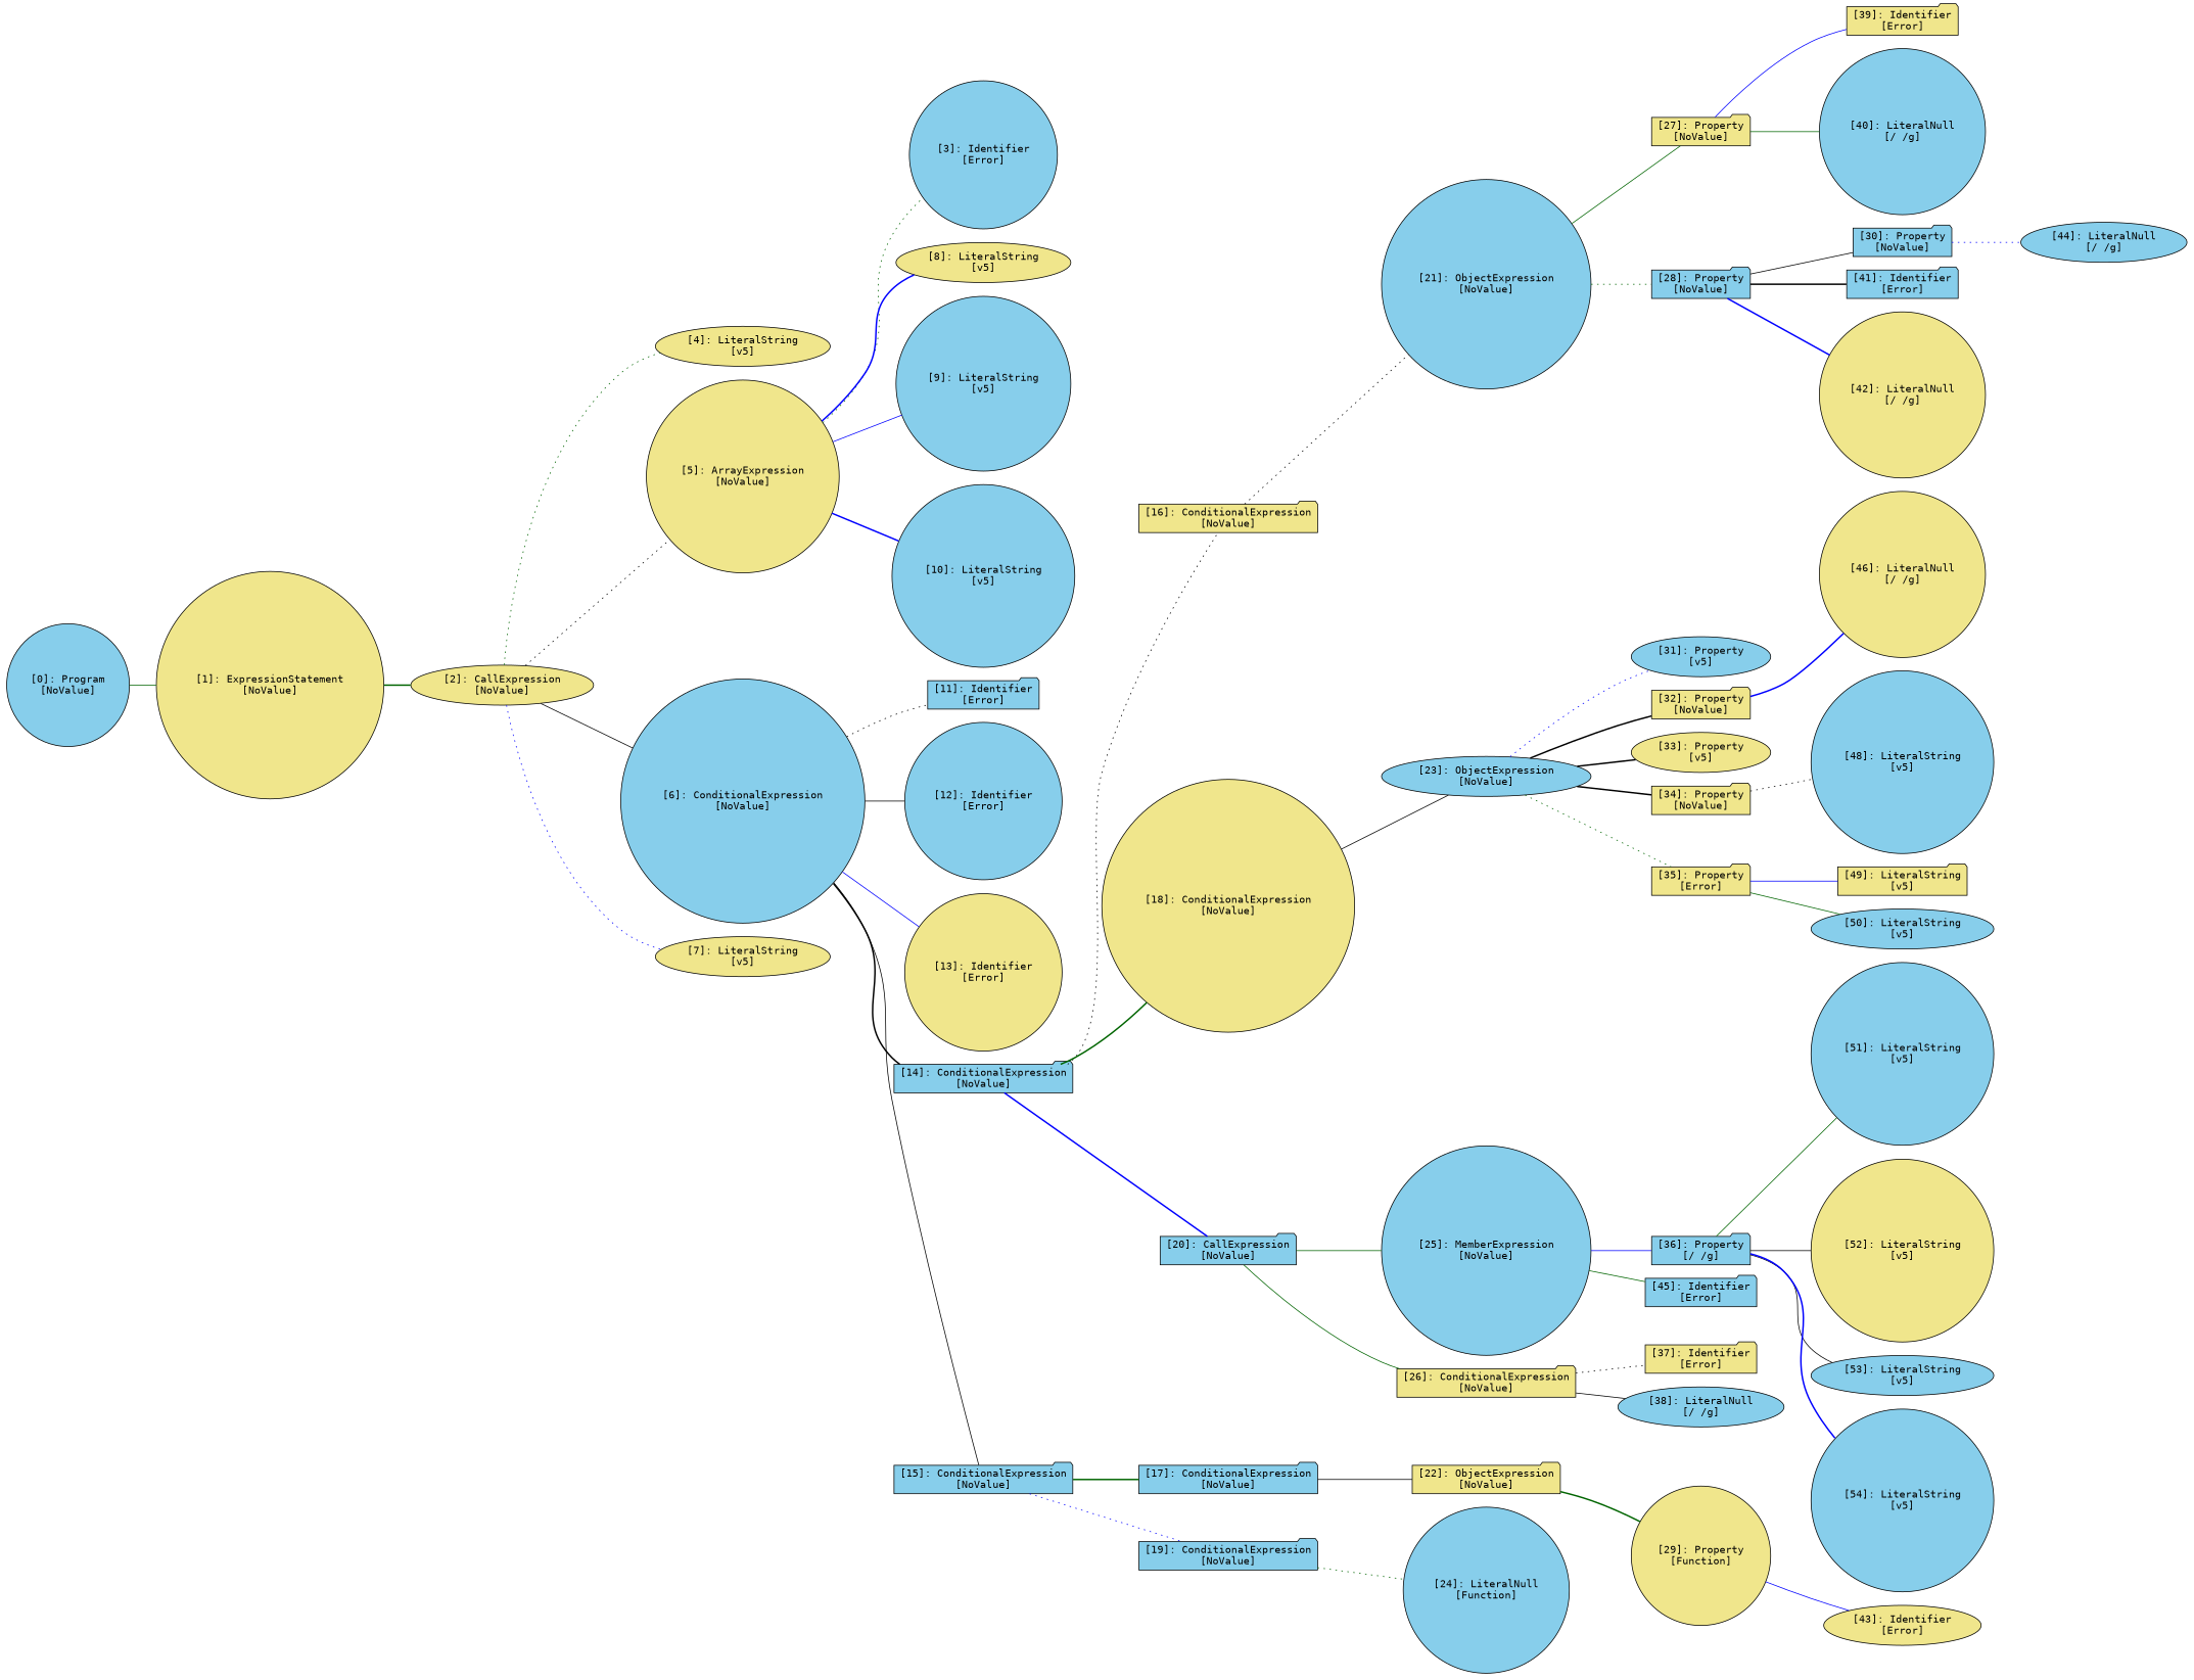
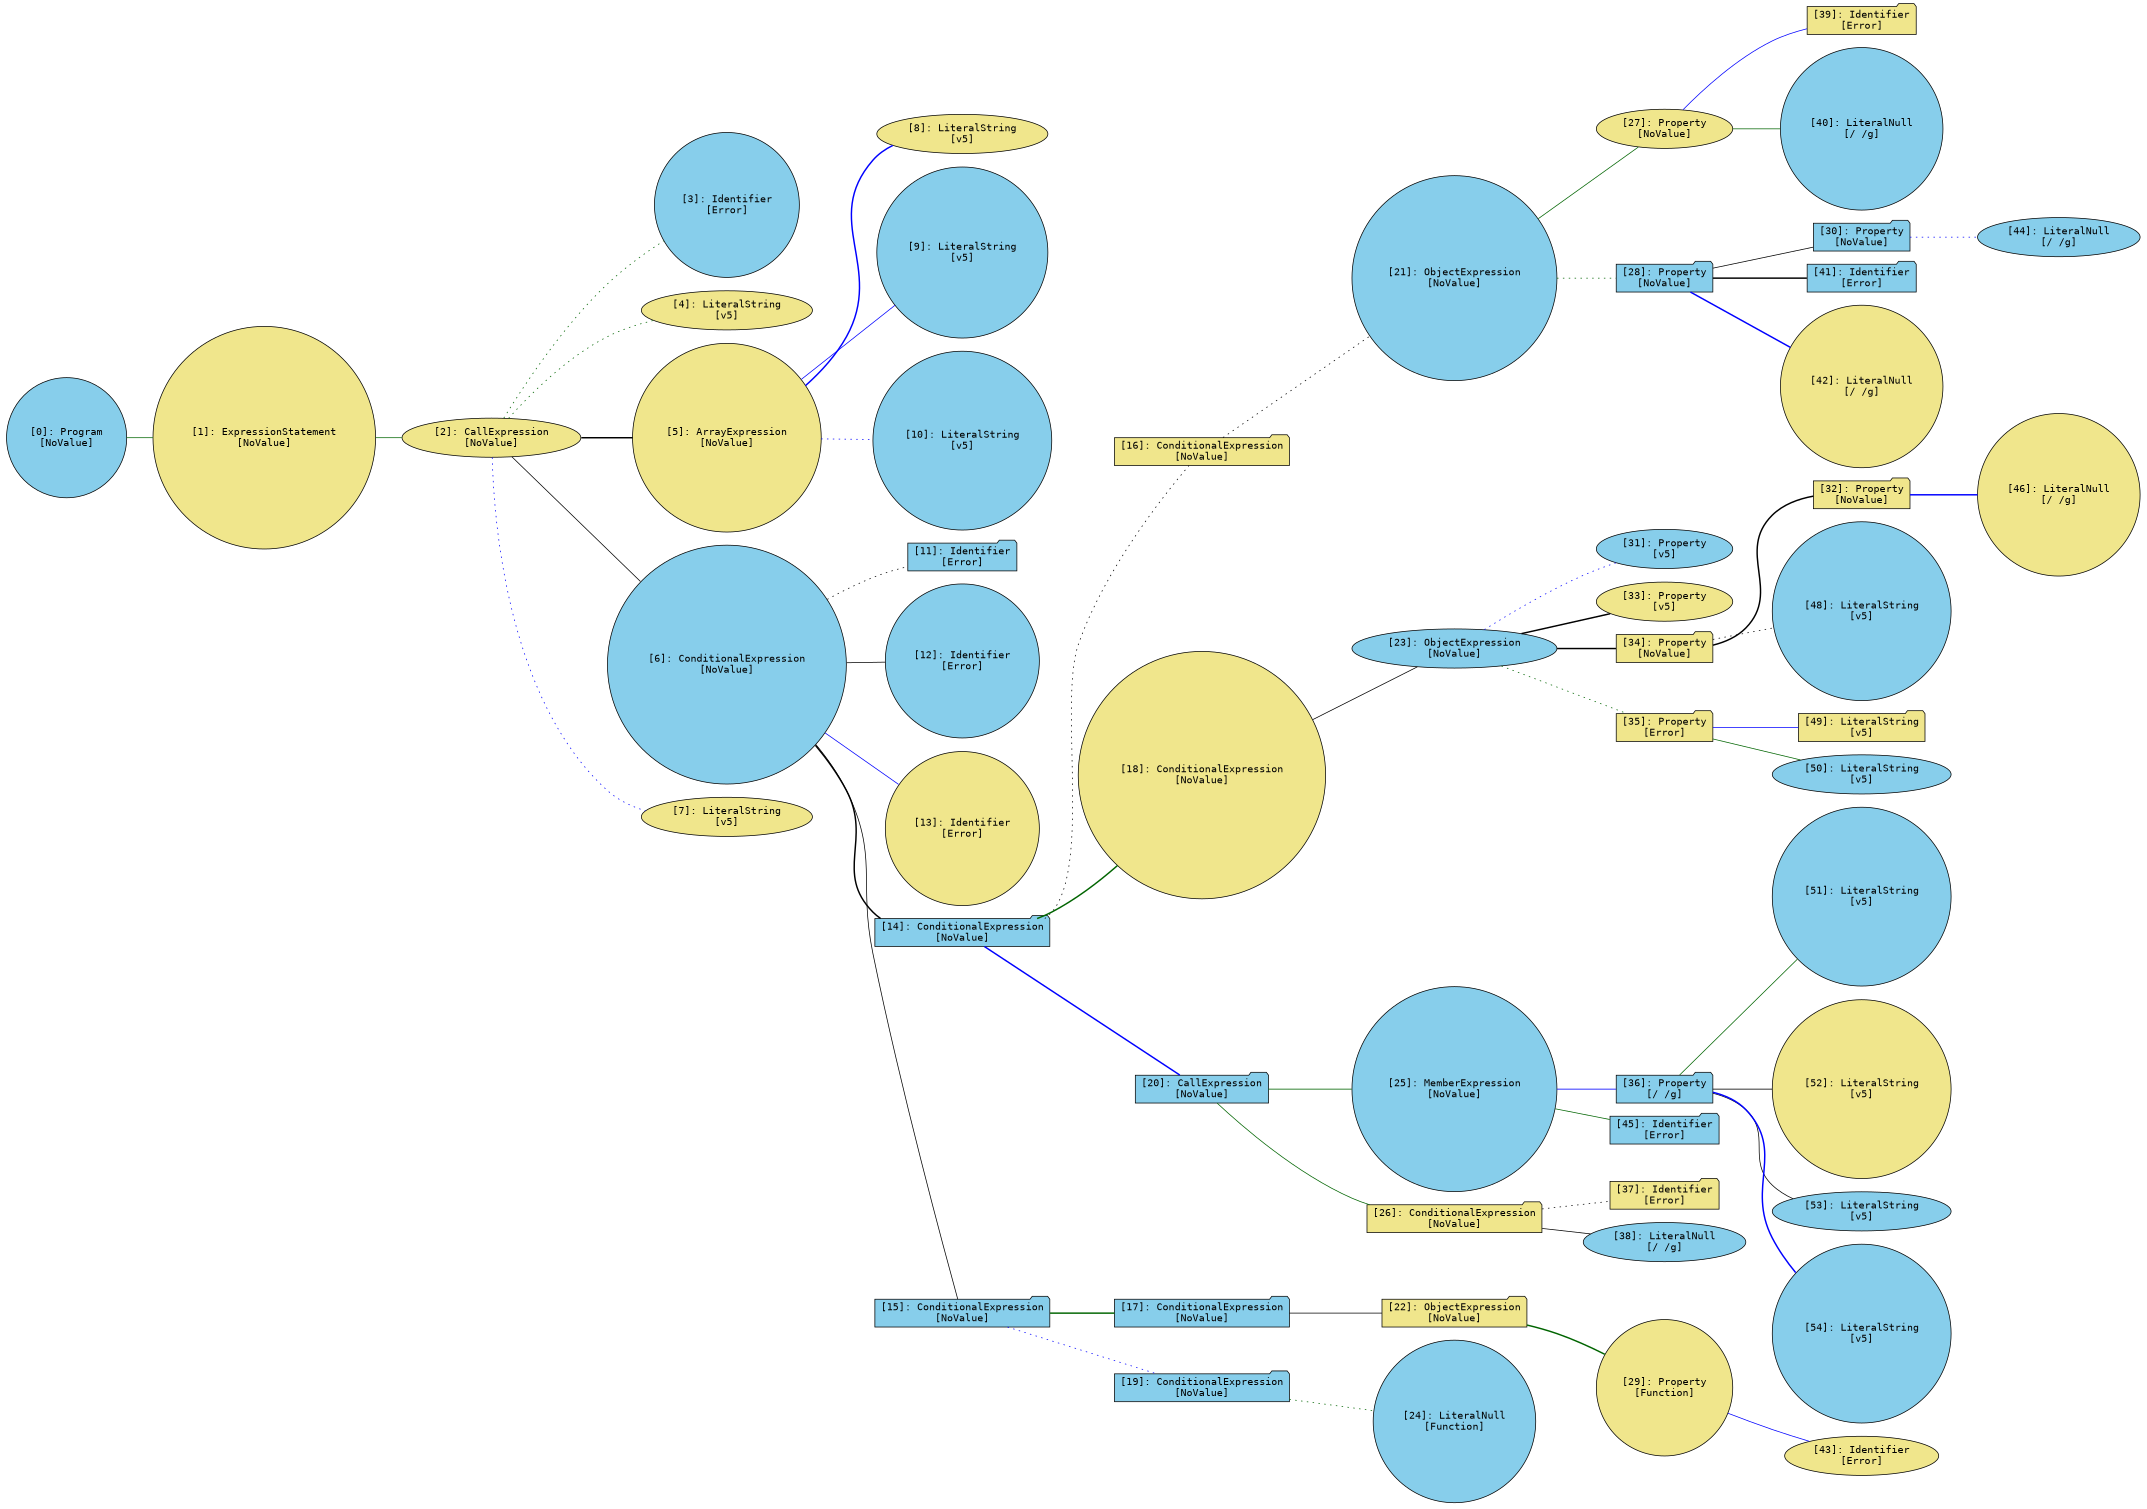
  graph {
    fontname="DejaVu Sans Mono"
    rankdir=LR
    node [fillcolor=skyblue fontname="DejaVu Sans Mono" shape=circle style=filled]
    edge [color=black fontname="DejaVu Sans Mono" style=solid]
    n1 [label="[0]: Program\n[NoValue]"]
    n2 [fillcolor=khaki label="[1]: ExpressionStatement\n[NoValue]"]
    n3 [fillcolor=khaki label="[2]: CallExpression\n[NoValue]" shape=ellipse]
    n4 [label="[3]: Identifier\n[Error]"]
    n5 [fillcolor=khaki label="[4]: LiteralString\n[v5]" shape=ellipse]
    n6 [fillcolor=khaki label="[5]: ArrayExpression\n[NoValue]"]
    n7 [label="[6]: ConditionalExpression\n[NoValue]"]
    n8 [fillcolor=khaki label="[7]: LiteralString\n[v5]" shape=ellipse]
    n9 [fillcolor=khaki label="[8]: LiteralString\n[v5]" shape=ellipse]
    n10 [label="[9]: LiteralString\n[v5]"]
    n11 [label="[10]: LiteralString\n[v5]"]
    n12 [label="[11]: Identifier\n[Error]" shape=folder]
    n13 [label="[12]: Identifier\n[Error]"]
    n14 [fillcolor=khaki label="[13]: Identifier\n[Error]"]
    n15 [label="[14]: ConditionalExpression\n[NoValue]" shape=folder]
    n16 [label="[15]: ConditionalExpression\n[NoValue]" shape=folder]
    n17 [fillcolor=khaki label="[16]: ConditionalExpression\n[NoValue]" shape=folder]
    n18 [fillcolor=khaki label="[18]: ConditionalExpression\n[NoValue]"]
    n19 [label="[20]: CallExpression\n[NoValue]" shape=folder]
    n20 [label="[17]: ConditionalExpression\n[NoValue]" shape=folder]
    n21 [label="[19]: ConditionalExpression\n[NoValue]" shape=folder]
    n22 [label="[21]: ObjectExpression\n[NoValue]"]
    n23 [label="[23]: ObjectExpression\n[NoValue]" shape=ellipse]
    n24 [label="[25]: MemberExpression\n[NoValue]"]
    n25 [fillcolor=khaki label="[26]: ConditionalExpression\n[NoValue]" shape=folder]
    n26 [fillcolor=khaki label="[22]: ObjectExpression\n[NoValue]" shape=folder]
    n27 [label="[24]: LiteralNull\n[Function]"]
-   n28 [fillcolor=khaki label="[27]: Property\n[NoValue]" shape=folder]
+   n28 [fillcolor=khaki label="[27]: Property\n[NoValue]" shape=ellipse]
    n29 [label="[28]: Property\n[NoValue]" shape=folder]
    n30 [fillcolor=khaki label="[29]: Property\n[Function]"]
    n31 [label="[31]: Property\n[v5]" shape=ellipse]
    n32 [fillcolor=khaki label="[32]: Property\n[NoValue]" shape=folder]
    n33 [fillcolor=khaki label="[33]: Property\n[v5]" shape=ellipse]
    n34 [fillcolor=khaki label="[34]: Property\n[NoValue]" shape=folder]
    n35 [fillcolor=khaki label="[35]: Property\n[Error]" shape=folder]
    n36 [label="[36]: Property\n[/ /g]" shape=folder]
    n37 [label="[45]: Identifier\n[Error]" shape=folder]
    n38 [fillcolor=khaki label="[37]: Identifier\n[Error]" shape=folder]
    n39 [label="[38]: LiteralNull\n[/ /g]" shape=ellipse]
    n40 [fillcolor=khaki label="[39]: Identifier\n[Error]" shape=folder]
    n41 [label="[40]: LiteralNull\n[/ /g]"]
    n42 [label="[30]: Property\n[NoValue]" shape=folder]
    n43 [label="[41]: Identifier\n[Error]" shape=folder]
    n44 [fillcolor=khaki label="[42]: LiteralNull\n[/ /g]"]
    n45 [label="[44]: LiteralNull\n[/ /g]" shape=ellipse]
    n46 [fillcolor=khaki label="[43]: Identifier\n[Error]" shape=ellipse]
    n47 [fillcolor=khaki label="[46]: LiteralNull\n[/ /g]"]
    n48 [label="[48]: LiteralString\n[v5]"]
    n49 [fillcolor=khaki label="[49]: LiteralString\n[v5]" shape=folder]
    n50 [label="[50]: LiteralString\n[v5]" shape=ellipse]
    n51 [label="[51]: LiteralString\n[v5]"]
    n52 [fillcolor=khaki label="[52]: LiteralString\n[v5]"]
    n53 [label="[53]: LiteralString\n[v5]" shape=ellipse]
    n54 [label="[54]: LiteralString\n[v5]"]
    n1 -- n2 [color=darkgreen]
-   n2 -- n3 [color=darkgreen style=bold]
-   n6 -- n4 [color=darkgreen style=dotted]
+   n2 -- n3 [color=darkgreen]
+   n3 -- n4 [color=darkgreen style=dotted]
    n3 -- n5 [color=darkgreen style=dotted]
-   n3 -- n6 [style=dotted]
+   n3 -- n6 [style=bold]
    n3 -- n7
    n3 -- n8 [color=blue style=dotted]
    n6 -- n9 [color=blue style=bold]
    n6 -- n10 [color=blue]
-   n6 -- n11 [color=blue style=bold]
+   n6 -- n11 [color=blue style=dotted]
    n7 -- n12 [style=dotted]
    n7 -- n13
    n7 -- n14 [color=blue]
    n7 -- n15 [style=bold]
    n7 -- n16
    n15 -- n17 [style=dotted]
    n15 -- n18 [color=darkgreen style=bold]
    n15 -- n19 [color=blue style=bold]
    n16 -- n20 [color=darkgreen style=bold]
    n16 -- n21 [color=blue style=dotted]
    n17 -- n22 [style=dotted]
    n18 -- n23
    n19 -- n24 [color=darkgreen]
    n19 -- n25 [color=darkgreen]
    n20 -- n26
    n21 -- n27 [color=darkgreen style=dotted]
    n22 -- n28 [color=darkgreen]
    n22 -- n29 [color=darkgreen style=dotted]
    n23 -- n31 [color=blue style=dotted]
-   n23 -- n32 [style=bold]
+   n34 -- n32 [style=bold]
    n23 -- n33 [style=bold]
    n23 -- n34 [style=bold]
    n23 -- n35 [color=darkgreen style=dotted]
    n24 -- n36 [color=blue]
    n24 -- n37 [color=darkgreen]
    n25 -- n38 [style=dotted]
    n25 -- n39
    n26 -- n30 [color=darkgreen style=bold]
    n28 -- n40 [color=blue]
    n28 -- n41 [color=darkgreen]
    n29 -- n42
    n29 -- n43 [style=bold]
    n29 -- n44 [color=blue style=bold]
    n30 -- n46 [color=blue]
    n32 -- n47 [color=blue style=bold]
    n34 -- n48 [style=dotted]
    n35 -- n49 [color=blue]
    n35 -- n50 [color=darkgreen]
    n36 -- n51 [color=darkgreen]
    n36 -- n52
    n36 -- n53
    n36 -- n54 [color=blue style=bold]
    n42 -- n45 [color=blue style=dotted]
  }
